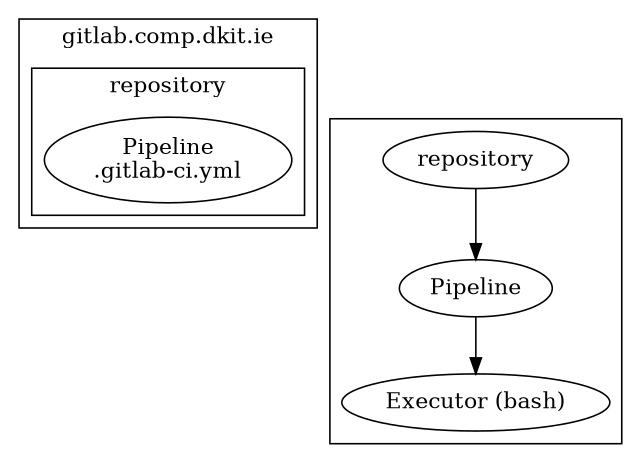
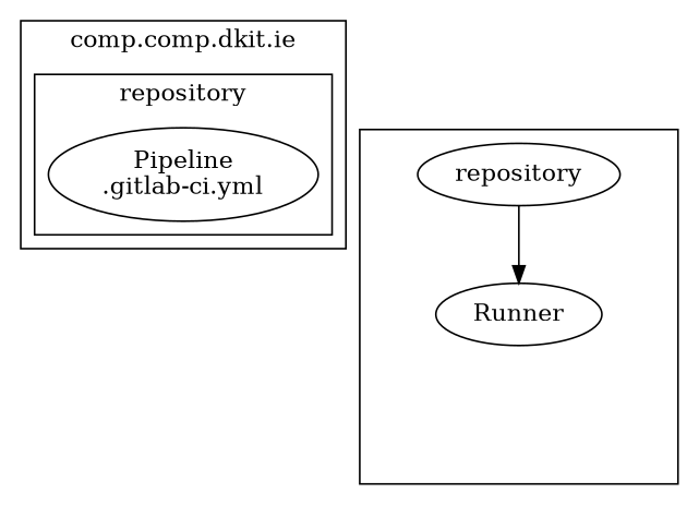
  digraph {
    n1 [label="Pipeline\n.gitlab-ci.yml"]
-   n2 [label=Pipeline]
+   n2 [label=Runner]
    repository
-   n4 [label="Executor (bash)"]
    subgraph cluster_1 {
-     label="gitlab.comp.dkit.ie"
+     label="comp.comp.dkit.ie"
      subgraph cluster_2 {
        label=repository
        n1
      }
    }
    subgraph cluster_3 {
      n2
      repository
-     n4
    }
-   n2 -> n4
    repository -> n2
  }
